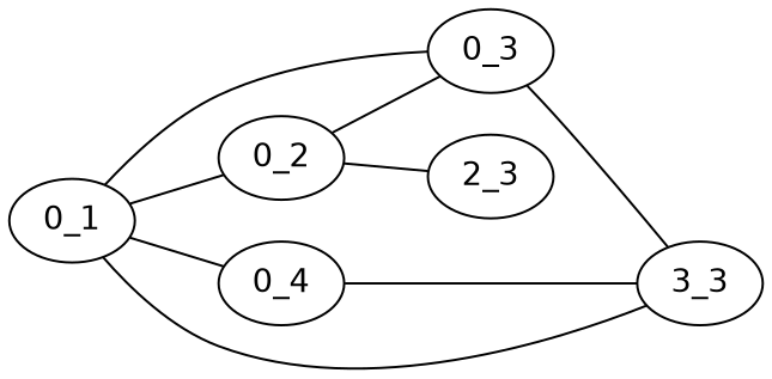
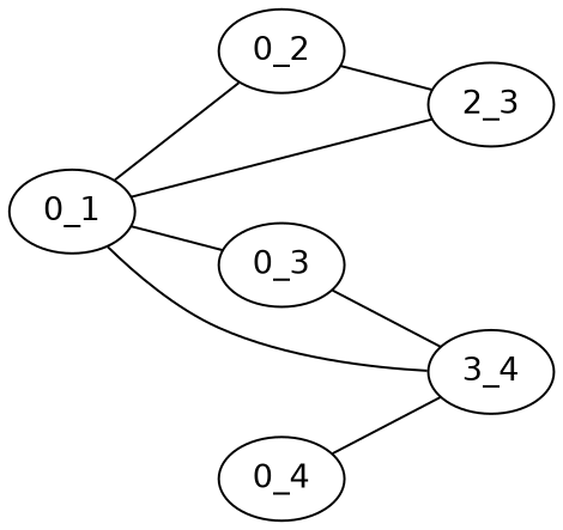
  graph {
    fontname="DejaVu Sans"
    rankdir=LR
    node [fontname="DejaVu Sans"]
    edge [fontname="DejaVu Sans"]
    "0_1"
    "0_2"
    "0_3"
    n4 [label="0_4"]
-   "3_4" [label="3_3"]
+   "3_4"
    "2_3"
    "0_1" -- "0_2"
    "0_1" -- "0_3"
-   "0_1" -- n4
+   "0_1" -- "2_3"
    "0_1" -- "3_4"
-   "0_2" -- "0_3"
    "0_2" -- "2_3"
    "0_3" -- "3_4"
    n4 -- "3_4"
  }
